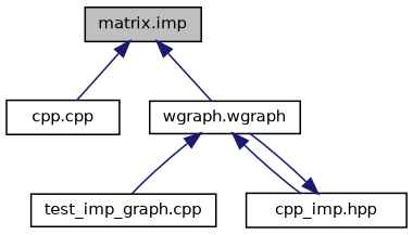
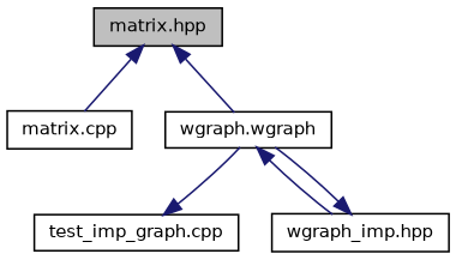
  digraph {
    node [color=black fillcolor=white fontname=Helvetica fontsize=10 shape=record style=filled]
    edge [color=midnightblue dir=back fontname=Helvetica fontsize=10 labelfontname=Helvetica labelfontsize=10 style=solid]
-   n1 [fillcolor=grey75 fontcolor=black height=0.2 label="matrix.imp" width=0.4]
-   n2 [height=0.2 label="cpp.cpp" width=0.4]
+   n1 [fillcolor=grey75 fontcolor=black height=0.2 label="matrix.hpp" width=0.4]
+   n2 [height=0.2 label="matrix.cpp" width=0.4]
    n3 [height=0.2 label="wgraph.wgraph" width=0.4]
    n4 [height=0.2 label="test_imp_graph.cpp" width=0.4]
-   n5 [height=0.2 label="cpp_imp.hpp" width=0.4]
+   n5 [height=0.2 label="wgraph_imp.hpp" width=0.4]
    n1 -> n2
    n1 -> n3
-   n3 -> n4
+   n4 -> n3
    n3 -> n5
    n5 -> n3
  }
